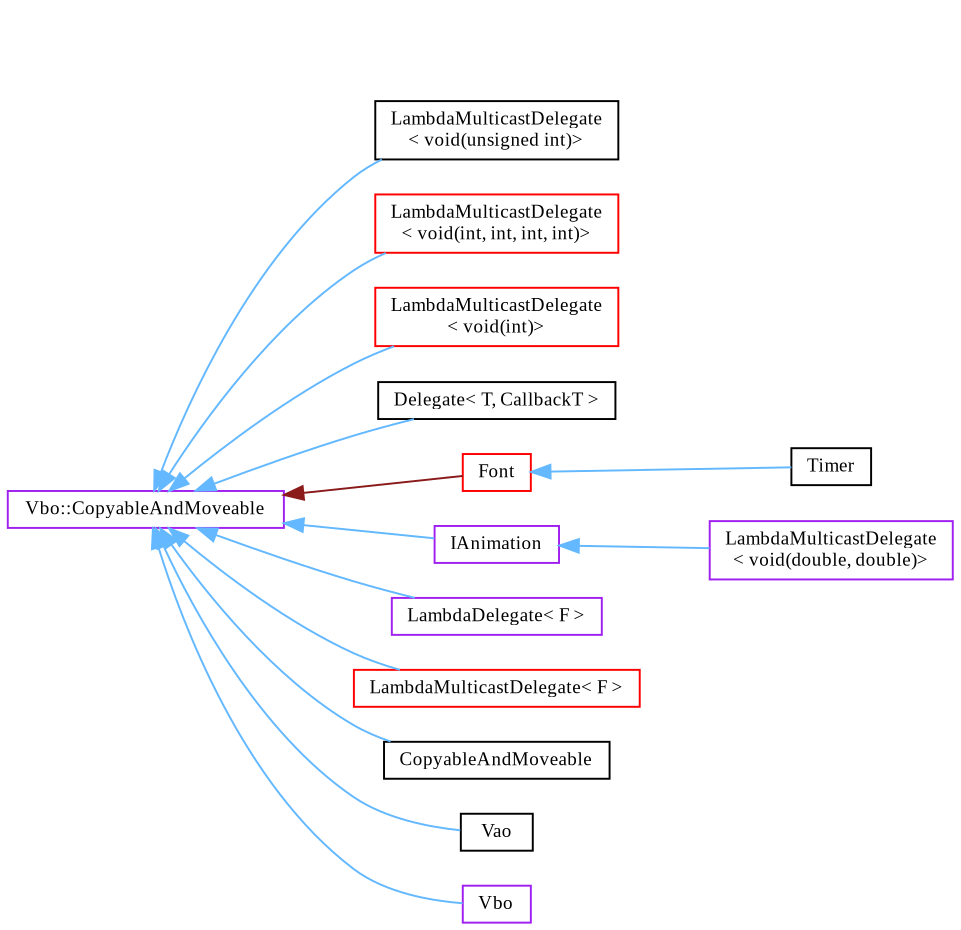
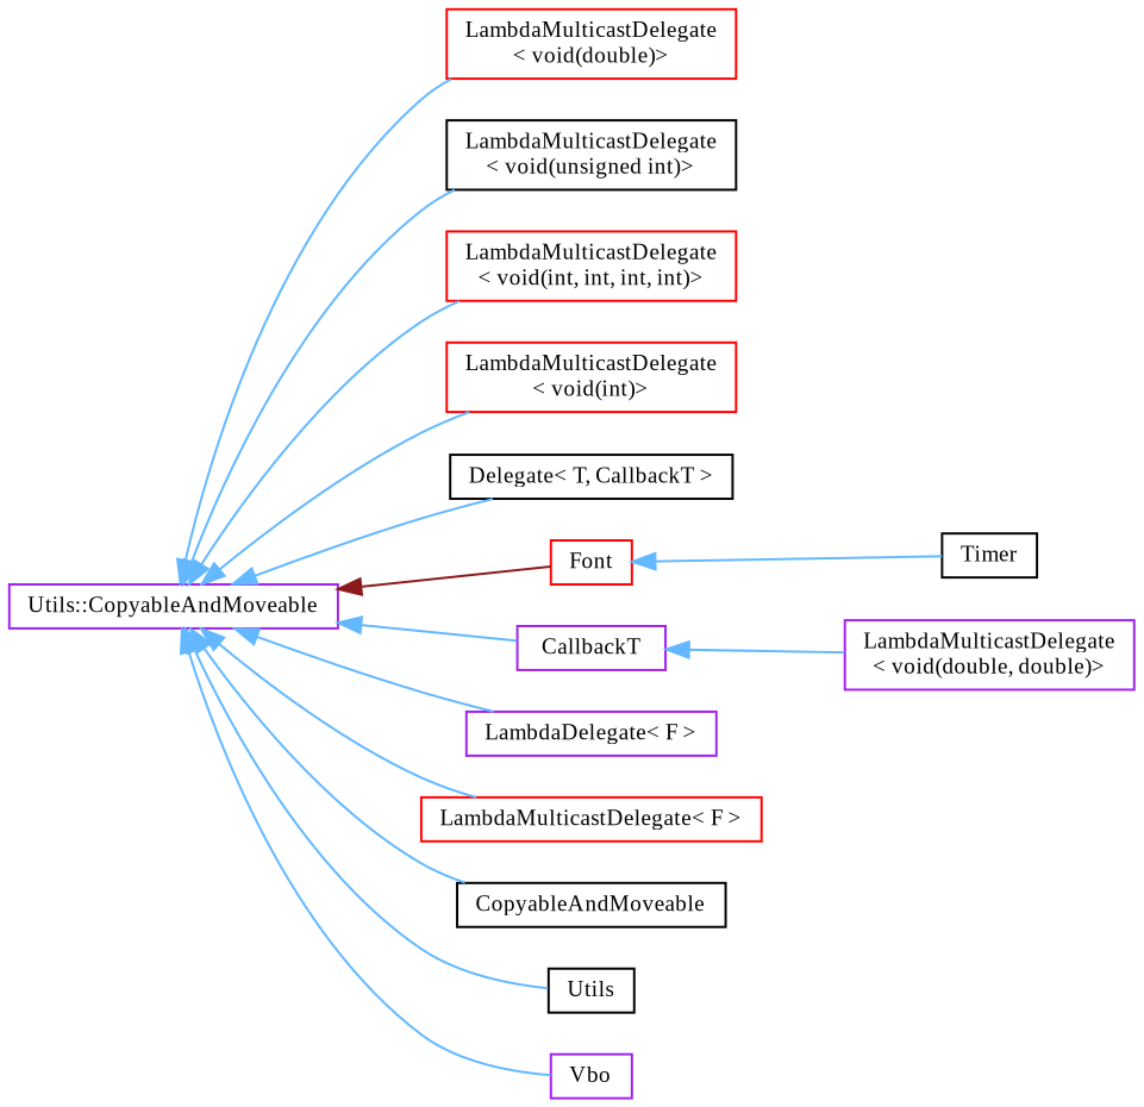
  digraph {
    fontname="Liberation Serif"
    rankdir=LR
    node [color=purple fillcolor=white fontname="Liberation Serif" fontsize=10 shape=box style=filled]
    edge [color=steelblue1 dir=back fontname="Liberation Serif" fontsize=10 labelfontname=Helvetica labelfontsize=10 style=solid]
-   n1 [height=0.2 label="Vbo::CopyableAndMoveable" width=0.4]
+   n1 [height=0.2 label="Utils::CopyableAndMoveable" width=0.4]
+   n2 [color=red height=0.2 label="LambdaMulticastDelegate\l\< void(double)\>" width=0.4]
    n3 [color=black height=0.2 label="LambdaMulticastDelegate\l\< void(unsigned int)\>" width=0.4]
    n4 [color=red height=0.2 label="LambdaMulticastDelegate\l\< void(int, int, int, int)\>" width=0.4]
    n5 [color=red height=0.2 label="LambdaMulticastDelegate\l\< void(int)\>" width=0.4]
    n6 [color=black height=0.2 label="Delegate\< T, CallbackT \>" width=0.4]
    n7 [color=red height=0.2 label=Font width=0.4]
-   n8 [height=0.2 label=IAnimation width=0.4]
+   n8 [height=0.2 label=CallbackT width=0.4]
    n9 [height=0.2 label="LambdaDelegate\< F \>" width=0.4]
    n10 [color=red height=0.2 label="LambdaMulticastDelegate\< F \>" width=0.4]
    n11 [color=black height=0.2 label=CopyableAndMoveable width=0.4]
-   n12 [color=black height=0.2 label=Vao width=0.4]
+   n12 [color=black height=0.2 label=Utils width=0.4]
    n13 [height=0.2 label=Vbo width=0.4]
    n14 [height=0.2 label="LambdaMulticastDelegate\l\< void(double, double)\>" width=0.4]
    n15 [color=black height=0.2 label=Timer width=0.4]
+   n1 -> n2
    n1 -> n3
    n1 -> n4
    n1 -> n5
    n1 -> n6
    n1 -> n7 [color=firebrick4]
    n1 -> n8
    n1 -> n9
    n1 -> n10
    n1 -> n11
    n1 -> n12
    n1 -> n13
    n7 -> n15
    n8 -> n14
  }
